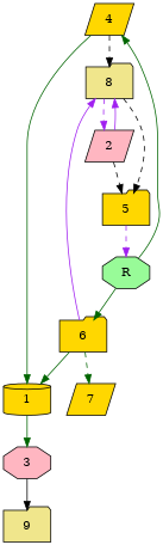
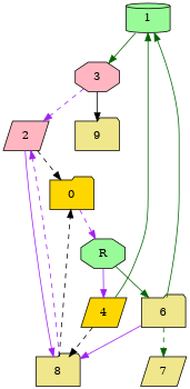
  digraph {
    node [fillcolor=khaki shape=folder style=filled]
    edge [color=darkgreen style=solid]
-   1 [fillcolor=gold shape=cylinder]
+   1 [fillcolor=palegreen shape=cylinder]
    3 [fillcolor=lightpink shape=octagon]
    2 [fillcolor=lightpink shape=parallelogram]
    9
-   5 [fillcolor=gold]
+   5 [fillcolor=gold label=0]
    8
    R [fillcolor=palegreen shape=octagon]
    4 [fillcolor=gold shape=parallelogram]
-   6 [fillcolor=gold]
-   7 [fillcolor=gold shape=parallelogram]
+   6
+   7 [shape=parallelogram]
    1 -> 3
+   3 -> 2 [color=purple style=dashed]
    3 -> 9 [color=black]
    2 -> 5 [color=black style=dashed]
    2 -> 8 [color=purple]
    5 -> R [color=purple style=dashed]
    8 -> 2 [color=purple style=dashed]
    8 -> 5 [color=black style=dashed]
-   R -> 4
+   R -> 4 [color=purple]
    R -> 6
    4 -> 1
    4 -> 8 [color=black style=dashed]
    6 -> 1
    6 -> 8 [color=purple]
    6 -> 7 [style=dashed]
  }
